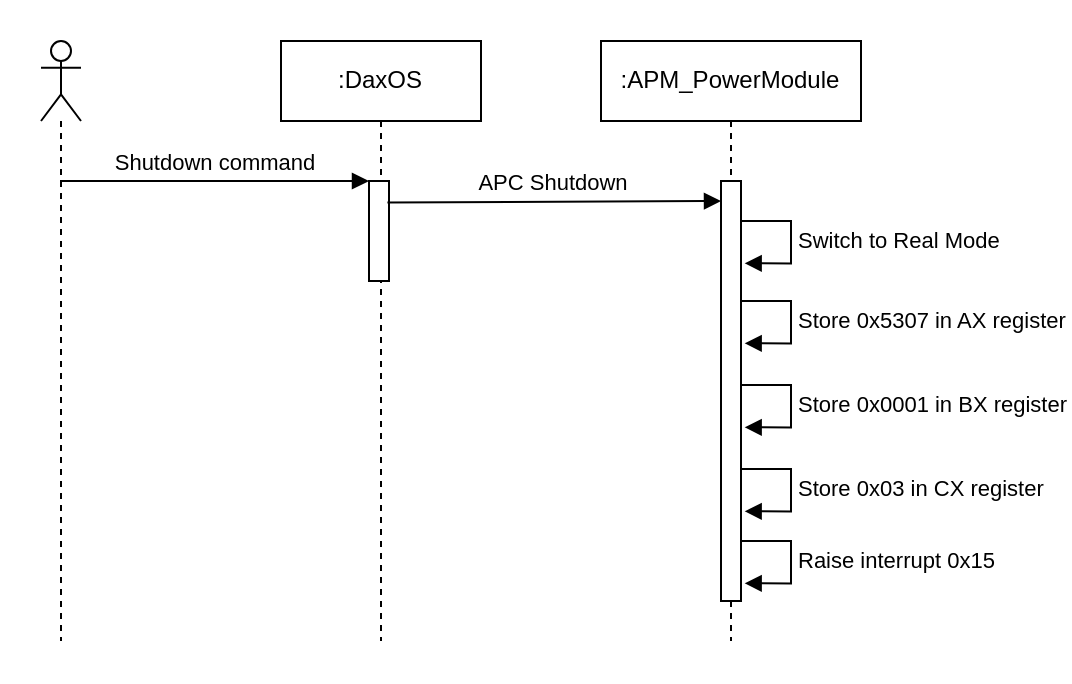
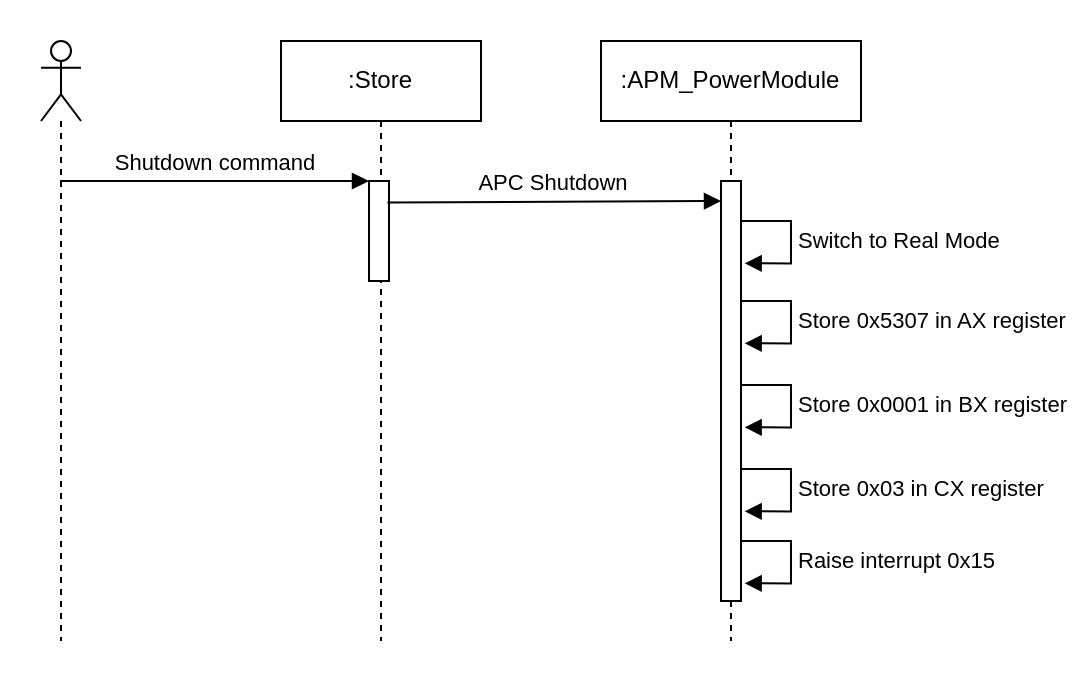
  <mxCell id="0" />
  <mxCell id="1" parent="0" />
  <mxCell id="2" value="" style="shape=umlLifeline;participant=umlActor;perimeter=lifelinePerimeter;whiteSpace=wrap;html=1;container=1;collapsible=0;recursiveResize=0;verticalAlign=top;spacingTop=36;outlineConnect=0;" vertex="1" parent="1"><mxGeometry x="20" y="20" width="20" height="300" as="geometry" /></mxCell>
- <mxCell id="3" value=":DaxOS" style="shape=umlLifeline;perimeter=lifelinePerimeter;whiteSpace=wrap;html=1;container=1;collapsible=0;recursiveResize=0;outlineConnect=0;" vertex="1" parent="1"><mxGeometry x="140" y="20" width="100" height="300" as="geometry" /></mxCell>
+ <mxCell id="3" value=":Store" style="shape=umlLifeline;perimeter=lifelinePerimeter;whiteSpace=wrap;html=1;container=1;collapsible=0;recursiveResize=0;outlineConnect=0;" vertex="1" parent="1"><mxGeometry x="140" y="20" width="100" height="300" as="geometry" /></mxCell>
  <mxCell id="4" value="" style="html=1;points=[];perimeter=orthogonalPerimeter;" vertex="1" parent="3"><mxGeometry x="44" y="70" width="10" height="50" as="geometry" /></mxCell>
  <mxCell id="5" value="Shutdown command" style="html=1;verticalAlign=bottom;endArrow=block;entryX=0;entryY=0;" edge="1" target="4" parent="1" source="2"><mxGeometry relative="1" as="geometry"><mxPoint x="110" y="90" as="sourcePoint" /></mxGeometry></mxCell>
  <mxCell id="6" value=":APM_PowerModule" style="shape=umlLifeline;perimeter=lifelinePerimeter;whiteSpace=wrap;html=1;container=1;collapsible=0;recursiveResize=0;outlineConnect=0;" vertex="1" parent="1"><mxGeometry x="300" y="20" width="130" height="300" as="geometry" /></mxCell>
  <mxCell id="7" value="" style="html=1;points=[];perimeter=orthogonalPerimeter;" vertex="1" parent="6"><mxGeometry x="60" y="70" width="10" height="210" as="geometry" /></mxCell>
  <mxCell id="8" value="APC Shutdown" style="html=1;verticalAlign=bottom;endArrow=block;exitX=0.921;exitY=0.215;exitDx=0;exitDy=0;exitPerimeter=0;" edge="1" parent="1" source="4"><mxGeometry relative="1" as="geometry"><mxPoint x="200" y="100" as="sourcePoint" /><mxPoint x="360" y="100" as="targetPoint" /></mxGeometry></mxCell>
  <mxCell id="9" value="Store 0x5307 in AX register" style="edgeStyle=orthogonalEdgeStyle;html=1;align=left;spacingLeft=2;endArrow=block;rounded=0;entryX=1.183;entryY=0.343;entryDx=0;entryDy=0;entryPerimeter=0;" edge="1" parent="1"><mxGeometry relative="1" as="geometry"><mxPoint x="370" y="150" as="sourcePoint" /><Array as="points"><mxPoint x="395" y="150" /><mxPoint x="395" y="171" /></Array><mxPoint x="371.83" y="171.16" as="targetPoint" /></mxGeometry></mxCell>
  <mxCell id="10" value="Switch to Real Mode" style="edgeStyle=orthogonalEdgeStyle;html=1;align=left;spacingLeft=2;endArrow=block;rounded=0;entryX=1.183;entryY=0.343;entryDx=0;entryDy=0;entryPerimeter=0;" edge="1" parent="1"><mxGeometry relative="1" as="geometry"><mxPoint x="370" y="110" as="sourcePoint" /><Array as="points"><mxPoint x="395" y="110" /><mxPoint x="395" y="131" /></Array><mxPoint x="371.83" y="131.16" as="targetPoint" /></mxGeometry></mxCell>
  <mxCell id="11" value="Store 0x0001 in BX register" style="edgeStyle=orthogonalEdgeStyle;html=1;align=left;spacingLeft=2;endArrow=block;rounded=0;entryX=1.183;entryY=0.343;entryDx=0;entryDy=0;entryPerimeter=0;" edge="1" parent="1"><mxGeometry relative="1" as="geometry"><mxPoint x="370" y="192" as="sourcePoint" /><Array as="points"><mxPoint x="395" y="192" /><mxPoint x="395" y="213" /></Array><mxPoint x="371.83" y="213.16" as="targetPoint" /></mxGeometry></mxCell>
  <mxCell id="12" value="Store 0x03 in CX register" style="edgeStyle=orthogonalEdgeStyle;html=1;align=left;spacingLeft=2;endArrow=block;rounded=0;entryX=1.183;entryY=0.343;entryDx=0;entryDy=0;entryPerimeter=0;" edge="1" parent="1"><mxGeometry relative="1" as="geometry"><mxPoint x="370" y="234" as="sourcePoint" /><Array as="points"><mxPoint x="395" y="234" /><mxPoint x="395" y="255" /></Array><mxPoint x="371.83" y="255.16" as="targetPoint" /></mxGeometry></mxCell>
  <mxCell id="13" value="Raise interrupt 0x15" style="edgeStyle=orthogonalEdgeStyle;html=1;align=left;spacingLeft=2;endArrow=block;rounded=0;entryX=1.183;entryY=0.343;entryDx=0;entryDy=0;entryPerimeter=0;" edge="1" parent="1"><mxGeometry relative="1" as="geometry"><mxPoint x="370" y="270" as="sourcePoint" /><Array as="points"><mxPoint x="395" y="270" /><mxPoint x="395" y="291" /></Array><mxPoint x="371.83" y="291.16" as="targetPoint" /></mxGeometry></mxCell>
